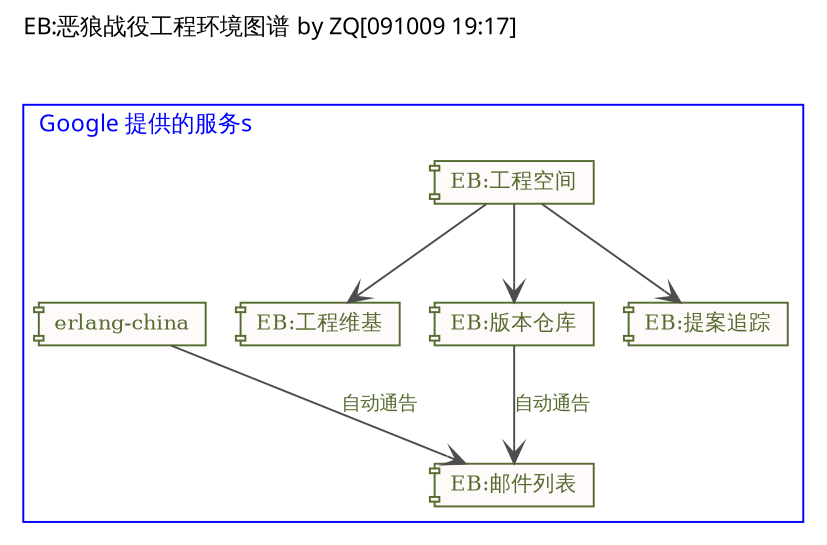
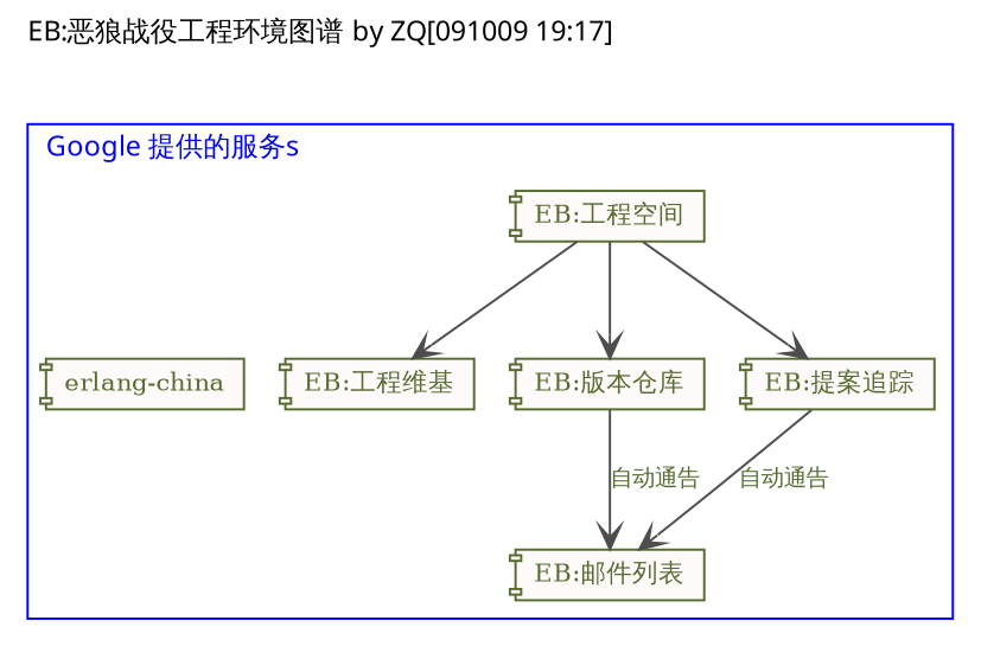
  digraph {
    fontname="VeraSansYuanTi-Regular.ttf"
    fontsize=12.0
    label="EB:恶狼战役工程环境图谱 by ZQ[091009 19:17]"
    labeljust=l
    labelloc=t
    rankdir=TB
    ranksep=0.7
    node [color=darkolivegreen fillcolor=snow fontcolor=darkolivegreen fontsize=11.0 shape=component style=filled]
    edge [arrowhead=vee arrowtail=vee color=gray30 fontcolor=darkolivegreen fontsize=10.0]
    n1 [height=0.3 label="EB:工程空间"]
    n2 [height=0.3 label="EB:工程维基"]
    n3 [height=0.3 label="EB:版本仓库"]
    n4 [height=0.3 label="EB:提案追踪"]
    n5 [height=0.3 label="EB:邮件列表"]
    n6 [height=0.3 label="erlang-china"]
    subgraph cluster_1 {
      color=blue
      fontcolor=blue
      label="Google 提供的服务s"
      n1
      n2
      n3
      n4
      n5
      n6
    }
    n1 -> n2
    n1 -> n3
    n1 -> n4
    n3 -> n5 [label="自动通告"]
-   n6 -> n5 [label="自动通告"]
+   n4 -> n5 [label="自动通告"]
  }
